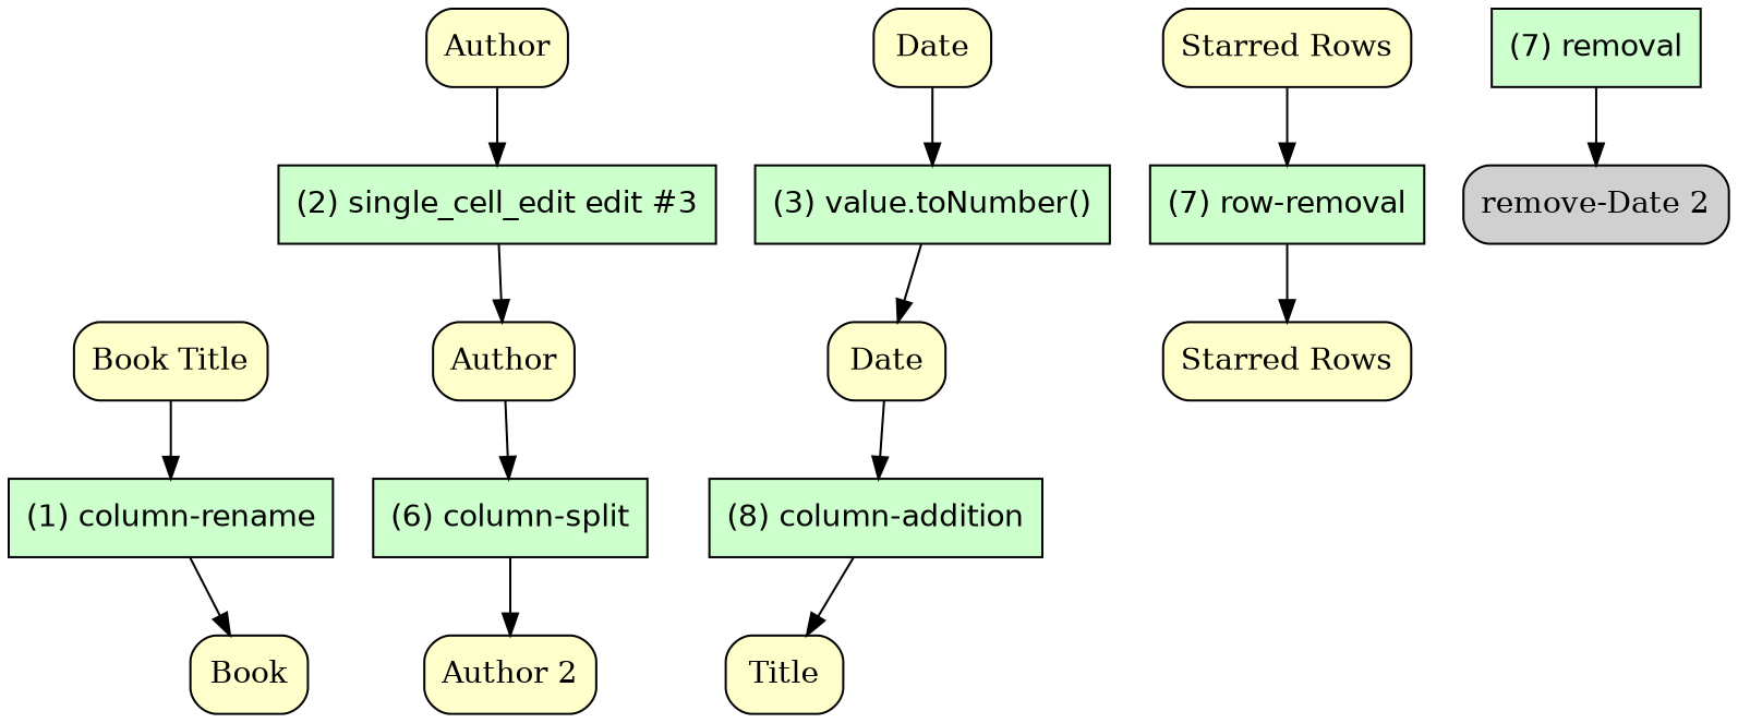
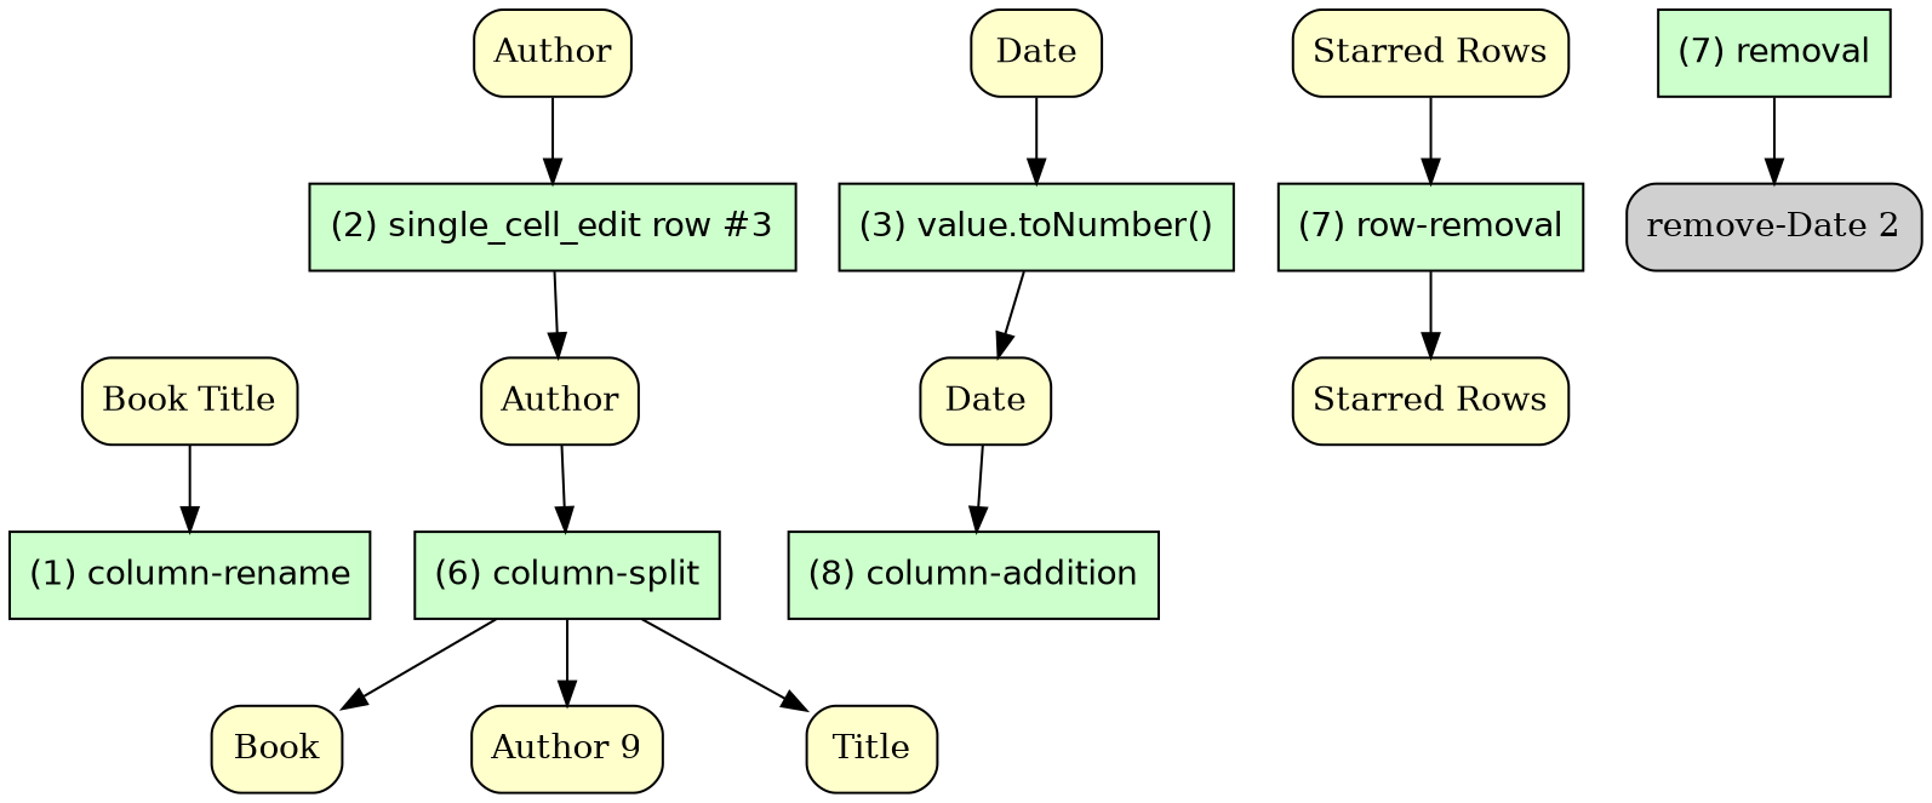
  digraph {
    node [fillcolor="#FFFFCC" shape=box style="rounded,filled"]
    n1 [label="Book Title"]
    "(1) column-rename" [fillcolor="#CCFFCC" fontname=Helvetica peripheries=1 style=filled]
    n3 [label=Book]
    n4 [label=Author]
-   "(2) single_cell_edit row #3" [fillcolor="#CCFFCC" fontname=Helvetica peripheries=1 style=filled label="(2) single_cell_edit edit #3"]
+   "(2) single_cell_edit row #3" [fillcolor="#CCFFCC" fontname=Helvetica peripheries=1 style=filled]
    n6 [label=Author]
    "(6) column-split" [fillcolor="#CCFFCC" fontname=Helvetica peripheries=1 style=filled]
-   n8 [label="Author 2"]
+   n8 [label="Author 9"]
    n9 [label=Date]
    "(3) value.toNumber()" [fillcolor="#CCFFCC" fontname=Helvetica peripheries=1 style=filled]
    n11 [label=Date]
    "(8) column-addition" [fillcolor="#CCFFCC" fontname=Helvetica peripheries=1 style=filled]
    n13 [label=Title]
    n14 [label="Starred Rows"]
    n15 [fillcolor="#CCFFCC" fontname=Helvetica label="(7) row-removal" peripheries=1 style=filled]
    n16 [label="Starred Rows"]
    "(7) removal" [fillcolor="#CCFFCC" fontname=Helvetica peripheries=1 style=filled]
    n18 [fillcolor="#D0D0D0" label="remove-Date 2"]
    n1 -> "(1) column-rename"
-   "(1) column-rename" -> n3
+   "(6) column-split" -> n3
    n4 -> "(2) single_cell_edit row #3"
    "(2) single_cell_edit row #3" -> n6
    n6 -> "(6) column-split"
    "(6) column-split" -> n8
    n9 -> "(3) value.toNumber()"
    "(3) value.toNumber()" -> n11
    n11 -> "(8) column-addition"
-   "(8) column-addition" -> n13
+   "(6) column-split" -> n13
    n14 -> n15
    n15 -> n16
    "(7) removal" -> n18
  }
